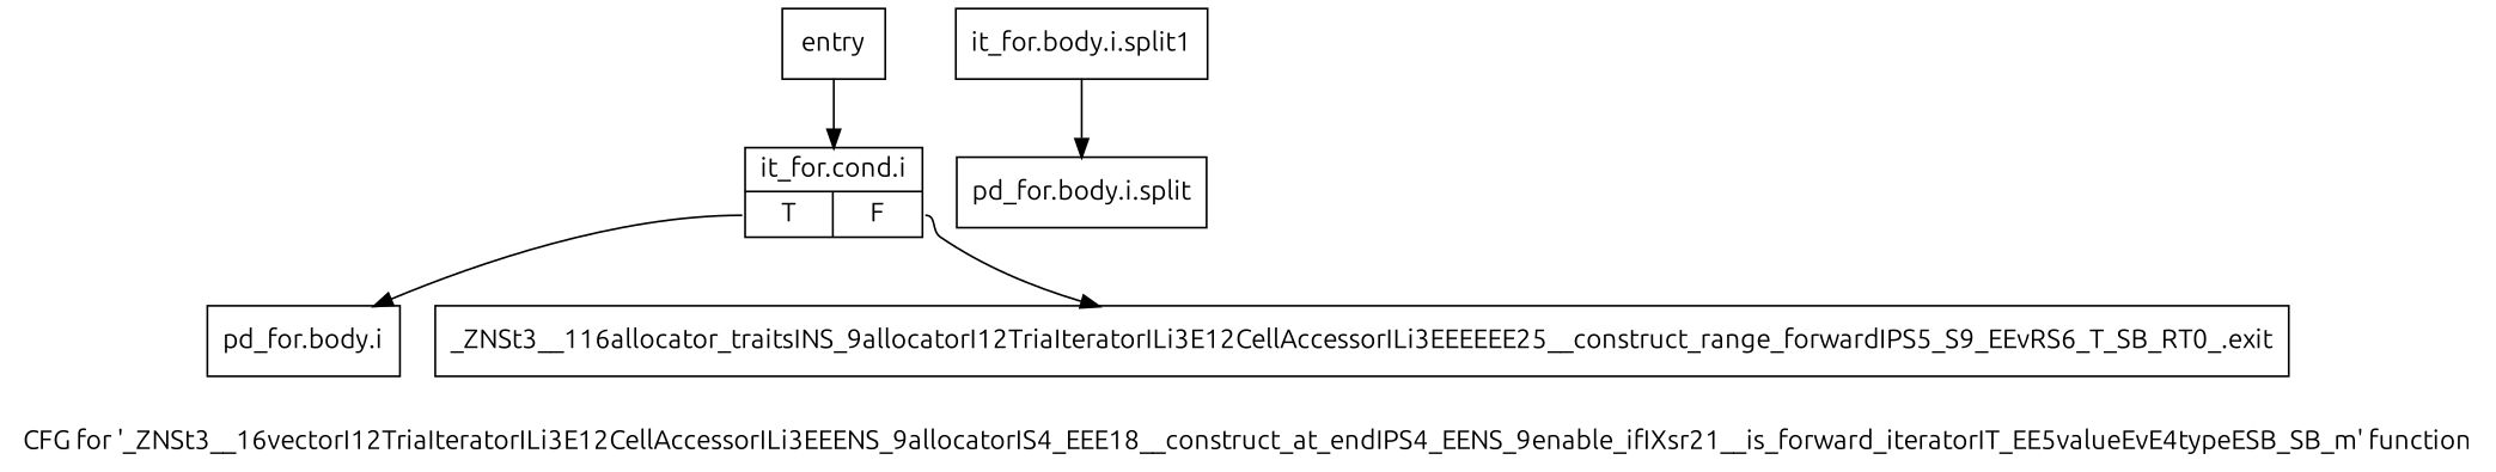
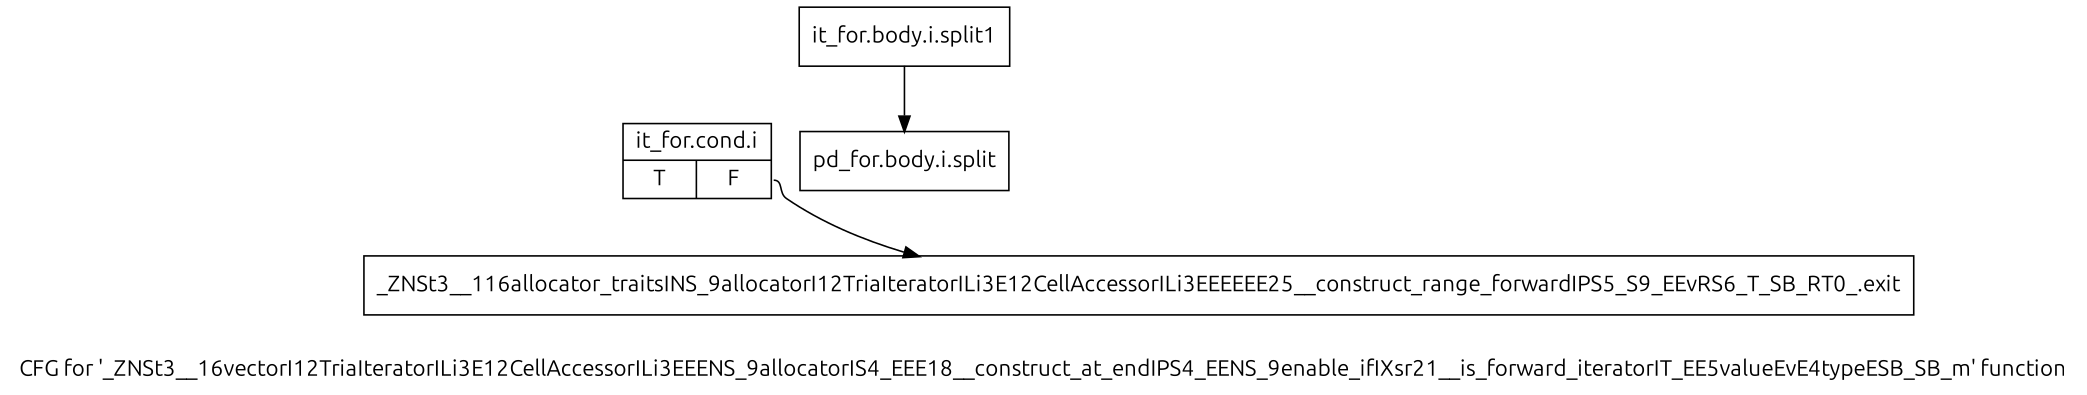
  digraph {
    fontname=Ubuntu
    label="CFG for '_ZNSt3__16vectorI12TriaIteratorILi3E12CellAccessorILi3EEENS_9allocatorIS4_EEE18__construct_at_endIPS4_EENS_9enable_ifIXsr21__is_forward_iteratorIT_EE5valueEvE4typeESB_SB_m' function"
    node [fontname=Ubuntu shape=record]
    edge [fontname=Ubuntu]
-   n1 [label="{entry}"]
    n2 [label="{it_for.cond.i|{<s0>T|<s1>F}}"]
-   n3 [label="{pd_for.body.i}"]
    n4 [label="{_ZNSt3__116allocator_traitsINS_9allocatorI12TriaIteratorILi3E12CellAccessorILi3EEEEEE25__construct_range_forwardIPS5_S9_EEvRS6_T_SB_RT0_.exit}"]
    n5 [label="{it_for.body.i.split1}"]
    n6 [label="{pd_for.body.i.split}"]
-   n1 -> n2
-   n2 -> n3 [tailport=s0]
    n2 -> n4 [tailport=s1]
    n5 -> n6
  }
